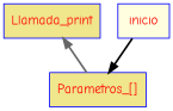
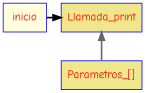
  digraph {
    fontname="Comic Neue"
    node [color=blue fillcolor=khaki fontcolor=red fontname="Comic Neue" shape=box style=filled]
    edge [fontname="Comic Neue" style=bold]
    n1 [label=Llamada_print]
    n2 [fillcolor=lightyellow label=inicio]
    n3 [label="Parametros_[]"]
    subgraph sub_1 {
      rank=min
      n1
      n2
    }
    subgraph sub_2 {
      n1
      n3
    }
-   n2 -> n3 [color=black]
+   n2 -> n1 [color=black]
    n3 -> n1 [color=gray40]
  }
